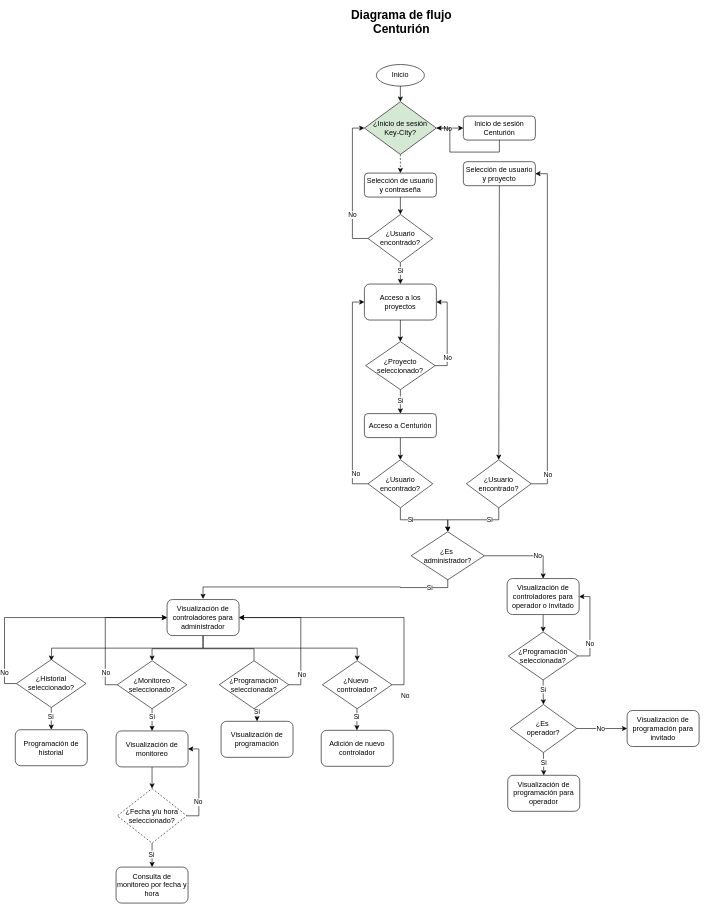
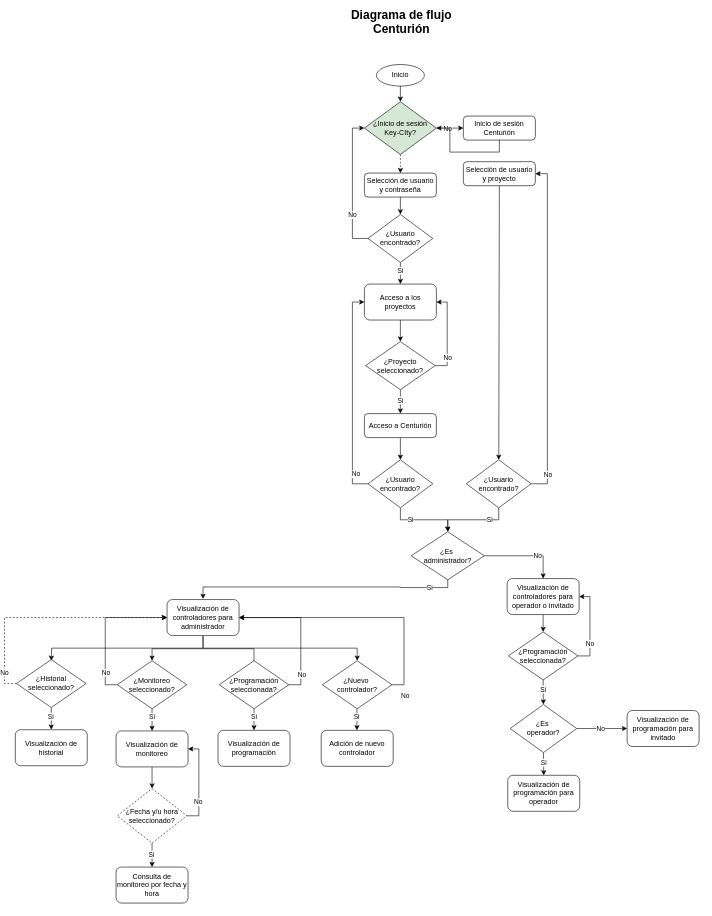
  <mxCell id="0" />
  <mxCell id="1" parent="0" />
  <mxCell id="2" value="Diagrama de flujo&lt;div style=&quot;font-size: 20px;&quot;&gt;Centurión&lt;/div&gt;" style="text;html=1;align=center;verticalAlign=middle;whiteSpace=wrap;rounded=0;fontStyle=1;fontSize=20;" vertex="1" parent="1"><mxGeometry x="564" y="20" width="200" height="30" as="geometry" /></mxCell>
  <mxCell id="3" style="edgeStyle=orthogonalEdgeStyle;rounded=0;orthogonalLoop=1;jettySize=auto;html=1;exitX=0.5;exitY=1;exitDx=0;exitDy=0;" edge="1" parent="1" source="6"><mxGeometry relative="1" as="geometry"><mxPoint x="80" y="1101" as="targetPoint" /></mxGeometry></mxCell>
  <mxCell id="4" style="edgeStyle=orthogonalEdgeStyle;rounded=0;orthogonalLoop=1;jettySize=auto;html=1;exitX=0.5;exitY=0;exitDx=0;exitDy=0;entryX=0.5;entryY=0;entryDx=0;entryDy=0;" edge="1" parent="1" source="45" target="40"><mxGeometry relative="1" as="geometry" /></mxCell>
  <mxCell id="5" style="edgeStyle=orthogonalEdgeStyle;rounded=0;orthogonalLoop=1;jettySize=auto;html=1;exitX=0.5;exitY=1;exitDx=0;exitDy=0;entryX=0.5;entryY=0;entryDx=0;entryDy=0;" edge="1" parent="1" source="6" target="50"><mxGeometry relative="1" as="geometry" /></mxCell>
  <mxCell id="6" value="Visualización de controladores para administrador" style="rounded=1;whiteSpace=wrap;html=1;" vertex="1" parent="1"><mxGeometry x="273" y="999" width="120" height="60" as="geometry" /></mxCell>
- <mxCell id="7" value="Programación de historial" style="rounded=1;whiteSpace=wrap;html=1;" vertex="1" parent="1"><mxGeometry x="20" y="1216" width="120" height="60" as="geometry" /></mxCell>
+ <mxCell id="7" value="Visualización de historial" style="rounded=1;whiteSpace=wrap;html=1;" vertex="1" parent="1"><mxGeometry x="20" y="1216" width="120" height="60" as="geometry" /></mxCell>
  <mxCell id="8" style="edgeStyle=orthogonalEdgeStyle;rounded=0;orthogonalLoop=1;jettySize=auto;html=1;exitX=0.5;exitY=1;exitDx=0;exitDy=0;entryX=0.5;entryY=0;entryDx=0;entryDy=0;" edge="1" parent="1" source="9" target="76"><mxGeometry relative="1" as="geometry" /></mxCell>
  <mxCell id="9" value="Visualización de monitoreo" style="rounded=1;whiteSpace=wrap;html=1;" vertex="1" parent="1"><mxGeometry x="188" y="1218" width="120" height="60" as="geometry" /></mxCell>
  <mxCell id="10" value="Adición de nuevo controlador" style="rounded=1;whiteSpace=wrap;html=1;" vertex="1" parent="1"><mxGeometry x="530" y="1217" width="120" height="60" as="geometry" /></mxCell>
  <mxCell id="11" value="Consulta de monitoreo por fecha y hora" style="rounded=1;whiteSpace=wrap;html=1;" vertex="1" parent="1"><mxGeometry x="188" y="1445" width="120" height="60" as="geometry" /></mxCell>
  <mxCell id="12" style="edgeStyle=orthogonalEdgeStyle;rounded=0;orthogonalLoop=1;jettySize=auto;html=1;exitX=0.5;exitY=1;exitDx=0;exitDy=0;entryX=0.5;entryY=0;entryDx=0;entryDy=0;" edge="1" parent="1" source="16" target="18"><mxGeometry relative="1" as="geometry" /></mxCell>
  <mxCell id="13" value="Si" style="edgeLabel;html=1;align=center;verticalAlign=middle;resizable=0;points=[];" vertex="1" connectable="0" parent="12"><mxGeometry x="-0.3" y="-1" relative="1" as="geometry"><mxPoint as="offset" /></mxGeometry></mxCell>
  <mxCell id="14" style="edgeStyle=orthogonalEdgeStyle;rounded=0;orthogonalLoop=1;jettySize=auto;html=1;exitX=0;exitY=0.5;exitDx=0;exitDy=0;entryX=0;entryY=0.5;entryDx=0;entryDy=0;" edge="1" parent="1" source="16" target="80"><mxGeometry relative="1" as="geometry" /></mxCell>
  <mxCell id="15" value="No" style="edgeLabel;html=1;align=center;verticalAlign=middle;resizable=0;points=[];" vertex="1" connectable="0" parent="14"><mxGeometry x="-0.422" y="1" relative="1" as="geometry"><mxPoint as="offset" /></mxGeometry></mxCell>
  <mxCell id="16" value="¿Usuario encontrado?" style="rhombus;whiteSpace=wrap;html=1;" vertex="1" parent="1"><mxGeometry x="608" y="357" width="108" height="80" as="geometry" /></mxCell>
  <mxCell id="17" style="edgeStyle=orthogonalEdgeStyle;rounded=0;orthogonalLoop=1;jettySize=auto;html=1;exitX=0.5;exitY=1;exitDx=0;exitDy=0;entryX=0.5;entryY=0;entryDx=0;entryDy=0;" edge="1" parent="1" source="18" target="23"><mxGeometry relative="1" as="geometry" /></mxCell>
  <mxCell id="18" value="Acceso a los proyectos" style="rounded=1;whiteSpace=wrap;html=1;" vertex="1" parent="1"><mxGeometry x="602" y="473" width="120" height="60" as="geometry" /></mxCell>
  <mxCell id="19" style="edgeStyle=orthogonalEdgeStyle;rounded=0;orthogonalLoop=1;jettySize=auto;html=1;exitX=1;exitY=0.5;exitDx=0;exitDy=0;entryX=1;entryY=0.5;entryDx=0;entryDy=0;" edge="1" parent="1" source="23" target="18"><mxGeometry relative="1" as="geometry" /></mxCell>
  <mxCell id="20" value="No" style="edgeLabel;html=1;align=center;verticalAlign=middle;resizable=0;points=[];" vertex="1" connectable="0" parent="19"><mxGeometry x="-0.529" relative="1" as="geometry"><mxPoint as="offset" /></mxGeometry></mxCell>
  <mxCell id="21" style="edgeStyle=orthogonalEdgeStyle;rounded=0;orthogonalLoop=1;jettySize=auto;html=1;exitX=0.5;exitY=1;exitDx=0;exitDy=0;entryX=0.5;entryY=0;entryDx=0;entryDy=0;" edge="1" parent="1" source="23" target="25"><mxGeometry relative="1" as="geometry"><mxPoint x="660" y="709" as="targetPoint" /></mxGeometry></mxCell>
  <mxCell id="22" value="Si" style="edgeLabel;html=1;align=center;verticalAlign=middle;resizable=0;points=[];" vertex="1" connectable="0" parent="21"><mxGeometry x="-0.171" y="-1" relative="1" as="geometry"><mxPoint as="offset" /></mxGeometry></mxCell>
  <mxCell id="23" value="¿Proyecto seleccionado?" style="rhombus;whiteSpace=wrap;html=1;" vertex="1" parent="1"><mxGeometry x="604" y="569" width="116" height="80" as="geometry" /></mxCell>
  <mxCell id="24" style="edgeStyle=orthogonalEdgeStyle;rounded=0;orthogonalLoop=1;jettySize=auto;html=1;exitX=0.5;exitY=1;exitDx=0;exitDy=0;entryX=0.5;entryY=0;entryDx=0;entryDy=0;" edge="1" parent="1" source="25" target="30"><mxGeometry relative="1" as="geometry" /></mxCell>
  <mxCell id="25" value="Acceso a Centurión" style="rounded=1;whiteSpace=wrap;html=1;" vertex="1" parent="1"><mxGeometry x="602" y="689" width="120" height="40" as="geometry" /></mxCell>
  <mxCell id="26" style="edgeStyle=orthogonalEdgeStyle;rounded=0;orthogonalLoop=1;jettySize=auto;html=1;exitX=0;exitY=0.5;exitDx=0;exitDy=0;entryX=0;entryY=0.5;entryDx=0;entryDy=0;" edge="1" parent="1" source="30" target="18"><mxGeometry relative="1" as="geometry" /></mxCell>
  <mxCell id="27" value="No" style="edgeLabel;html=1;align=center;verticalAlign=middle;resizable=0;points=[];" vertex="1" connectable="0" parent="26"><mxGeometry x="-0.947" y="2" relative="1" as="geometry"><mxPoint x="-12" y="-19" as="offset" /></mxGeometry></mxCell>
  <mxCell id="28" style="edgeStyle=orthogonalEdgeStyle;rounded=0;orthogonalLoop=1;jettySize=auto;html=1;exitX=0.5;exitY=1;exitDx=0;exitDy=0;entryX=0.5;entryY=0;entryDx=0;entryDy=0;" edge="1" parent="1" source="30" target="59"><mxGeometry relative="1" as="geometry" /></mxCell>
  <mxCell id="29" value="Si" style="edgeLabel;html=1;align=center;verticalAlign=middle;resizable=0;points=[];" vertex="1" connectable="0" parent="28"><mxGeometry x="-0.084" y="-3" relative="1" as="geometry"><mxPoint x="-19" y="-3" as="offset" /></mxGeometry></mxCell>
  <mxCell id="30" value="¿Usuario encontrado?" style="rhombus;whiteSpace=wrap;html=1;" vertex="1" parent="1"><mxGeometry x="608" y="766" width="108" height="80" as="geometry" /></mxCell>
  <mxCell id="31" style="edgeStyle=orthogonalEdgeStyle;rounded=0;orthogonalLoop=1;jettySize=auto;html=1;entryX=0.5;entryY=0;entryDx=0;entryDy=0;" edge="1" parent="1" source="35" target="7"><mxGeometry relative="1" as="geometry"><mxPoint x="80" y="1181" as="sourcePoint" /><mxPoint x="80" y="1211" as="targetPoint" /></mxGeometry></mxCell>
  <mxCell id="32" value="Si" style="edgeLabel;html=1;align=center;verticalAlign=middle;resizable=0;points=[];" vertex="1" connectable="0" parent="31"><mxGeometry x="-0.358" y="-2" relative="1" as="geometry"><mxPoint as="offset" /></mxGeometry></mxCell>
- <mxCell id="33" style="edgeStyle=orthogonalEdgeStyle;rounded=0;orthogonalLoop=1;jettySize=auto;html=1;exitX=0;exitY=0.5;exitDx=0;exitDy=0;entryX=0;entryY=0.5;entryDx=0;entryDy=0;" edge="1" parent="1" source="35" target="6"><mxGeometry relative="1" as="geometry"><mxPoint x="10" y="1008" as="targetPoint" /></mxGeometry></mxCell>
+ <mxCell id="33" style="edgeStyle=orthogonalEdgeStyle;rounded=0;orthogonalLoop=1;jettySize=auto;html=1;exitX=0;exitY=0.5;exitDx=0;exitDy=0;entryX=0;entryY=0.5;entryDx=0;entryDy=0;dashed=1;" edge="1" parent="1" source="35" target="6"><mxGeometry relative="1" as="geometry"><mxPoint x="10" y="1008" as="targetPoint" /></mxGeometry></mxCell>
  <mxCell id="34" value="No" style="edgeLabel;html=1;align=center;verticalAlign=middle;resizable=0;points=[];" vertex="1" connectable="0" parent="33"><mxGeometry x="-0.804" y="1" relative="1" as="geometry"><mxPoint as="offset" /></mxGeometry></mxCell>
  <mxCell id="35" value="¿Historial seleccionado?" style="rhombus;whiteSpace=wrap;html=1;" vertex="1" parent="1"><mxGeometry x="22" y="1099" width="116" height="80" as="geometry" /></mxCell>
  <mxCell id="36" style="edgeStyle=orthogonalEdgeStyle;rounded=0;orthogonalLoop=1;jettySize=auto;html=1;exitX=0.5;exitY=1;exitDx=0;exitDy=0;entryX=0.5;entryY=0;entryDx=0;entryDy=0;" edge="1" parent="1" source="40" target="9"><mxGeometry relative="1" as="geometry" /></mxCell>
  <mxCell id="37" value="Si" style="edgeLabel;html=1;align=center;verticalAlign=middle;resizable=0;points=[];" vertex="1" connectable="0" parent="36"><mxGeometry x="-0.308" relative="1" as="geometry"><mxPoint x="-1" as="offset" /></mxGeometry></mxCell>
  <mxCell id="38" style="edgeStyle=orthogonalEdgeStyle;rounded=0;orthogonalLoop=1;jettySize=auto;html=1;exitX=0;exitY=0.5;exitDx=0;exitDy=0;entryX=0;entryY=0.5;entryDx=0;entryDy=0;" edge="1" parent="1" source="40" target="6"><mxGeometry relative="1" as="geometry" /></mxCell>
  <mxCell id="39" value="No" style="edgeLabel;html=1;align=center;verticalAlign=middle;resizable=0;points=[];" vertex="1" connectable="0" parent="38"><mxGeometry x="-0.709" relative="1" as="geometry"><mxPoint y="-7" as="offset" /></mxGeometry></mxCell>
  <mxCell id="40" value="¿Monitoreo seleccionado?" style="rhombus;whiteSpace=wrap;html=1;" vertex="1" parent="1"><mxGeometry x="190" y="1101" width="116" height="80" as="geometry" /></mxCell>
  <mxCell id="41" style="edgeStyle=orthogonalEdgeStyle;rounded=0;orthogonalLoop=1;jettySize=auto;html=1;exitX=0.5;exitY=1;exitDx=0;exitDy=0;entryX=0.5;entryY=0;entryDx=0;entryDy=0;" edge="1" parent="1" source="45" target="51"><mxGeometry relative="1" as="geometry" /></mxCell>
  <mxCell id="42" value="Si" style="edgeLabel;html=1;align=center;verticalAlign=middle;resizable=0;points=[];" vertex="1" connectable="0" parent="41"><mxGeometry x="-0.289" relative="1" as="geometry"><mxPoint x="-1" as="offset" /></mxGeometry></mxCell>
  <mxCell id="43" style="edgeStyle=orthogonalEdgeStyle;rounded=0;orthogonalLoop=1;jettySize=auto;html=1;exitX=1;exitY=0.5;exitDx=0;exitDy=0;entryX=1;entryY=0.5;entryDx=0;entryDy=0;" edge="1" parent="1" source="45" target="6"><mxGeometry relative="1" as="geometry" /></mxCell>
  <mxCell id="44" value="No" style="edgeLabel;html=1;align=center;verticalAlign=middle;resizable=0;points=[];" vertex="1" connectable="0" parent="43"><mxGeometry x="-0.675" y="-1" relative="1" as="geometry"><mxPoint as="offset" /></mxGeometry></mxCell>
  <mxCell id="45" value="¿Programación seleccionada?" style="rhombus;whiteSpace=wrap;html=1;" vertex="1" parent="1"><mxGeometry x="360" y="1101" width="116" height="80" as="geometry" /></mxCell>
  <mxCell id="46" style="edgeStyle=orthogonalEdgeStyle;rounded=0;orthogonalLoop=1;jettySize=auto;html=1;exitX=0.5;exitY=1;exitDx=0;exitDy=0;entryX=0.5;entryY=0;entryDx=0;entryDy=0;" edge="1" parent="1"><mxGeometry relative="1" as="geometry"><mxPoint x="589.5" y="1181" as="sourcePoint" /><mxPoint x="589.5" y="1217" as="targetPoint" /></mxGeometry></mxCell>
  <mxCell id="47" value="Si" style="edgeLabel;html=1;align=center;verticalAlign=middle;resizable=0;points=[];" vertex="1" connectable="0" parent="46"><mxGeometry x="-0.289" y="2" relative="1" as="geometry"><mxPoint x="-3" as="offset" /></mxGeometry></mxCell>
  <mxCell id="48" style="edgeStyle=orthogonalEdgeStyle;rounded=0;orthogonalLoop=1;jettySize=auto;html=1;exitX=1;exitY=0.5;exitDx=0;exitDy=0;entryX=1;entryY=0.5;entryDx=0;entryDy=0;" edge="1" parent="1" source="50" target="6"><mxGeometry relative="1" as="geometry"><mxPoint x="590" y="1028" as="targetPoint" /></mxGeometry></mxCell>
  <mxCell id="49" value="No" style="edgeLabel;html=1;align=center;verticalAlign=middle;resizable=0;points=[];" vertex="1" connectable="0" parent="48"><mxGeometry x="-0.802" y="-1" relative="1" as="geometry"><mxPoint y="38" as="offset" /></mxGeometry></mxCell>
  <mxCell id="50" value="¿Nuevo&amp;nbsp;&lt;div&gt;controlador?&lt;/div&gt;" style="rhombus;whiteSpace=wrap;html=1;" vertex="1" parent="1"><mxGeometry x="532" y="1101" width="116" height="80" as="geometry" /></mxCell>
- <mxCell id="51" value="Visualización de programación" style="rounded=1;whiteSpace=wrap;html=1;" vertex="1" parent="1"><mxGeometry x="363" y="1202" width="120" height="60" as="geometry" /></mxCell>
+ <mxCell id="51" value="Visualización de programación" style="rounded=1;whiteSpace=wrap;html=1;" vertex="1" parent="1"><mxGeometry x="358" y="1217" width="120" height="60" as="geometry" /></mxCell>
  <mxCell id="52" style="edgeStyle=orthogonalEdgeStyle;rounded=0;orthogonalLoop=1;jettySize=auto;html=1;exitX=0.5;exitY=1;exitDx=0;exitDy=0;entryX=0.5;entryY=0;entryDx=0;entryDy=0;" edge="1" parent="1"><mxGeometry relative="1" as="geometry"><mxPoint x="900" y="1068" as="sourcePoint" /><mxPoint x="900" y="1098" as="targetPoint" /></mxGeometry></mxCell>
  <mxCell id="53" style="edgeStyle=orthogonalEdgeStyle;rounded=0;orthogonalLoop=1;jettySize=auto;html=1;exitX=0.5;exitY=1;exitDx=0;exitDy=0;entryX=0.5;entryY=0;entryDx=0;entryDy=0;" edge="1" parent="1" source="54" target="64"><mxGeometry relative="1" as="geometry" /></mxCell>
  <mxCell id="54" value="Visualización de controladores para operador o invitado" style="rounded=1;whiteSpace=wrap;html=1;" vertex="1" parent="1"><mxGeometry x="840" y="964" width="120" height="60" as="geometry" /></mxCell>
  <mxCell id="55" style="edgeStyle=orthogonalEdgeStyle;rounded=0;orthogonalLoop=1;jettySize=auto;html=1;exitX=0.5;exitY=1;exitDx=0;exitDy=0;entryX=0.5;entryY=0;entryDx=0;entryDy=0;" edge="1" parent="1"><mxGeometry relative="1" as="geometry"><mxPoint x="741" y="965" as="sourcePoint" /><mxPoint x="333" y="998" as="targetPoint" /><Array as="points"><mxPoint x="741" y="979" /><mxPoint x="662" y="979" /><mxPoint x="662" y="978" /><mxPoint x="333" y="978" /></Array></mxGeometry></mxCell>
  <mxCell id="56" value="Si" style="edgeLabel;html=1;align=center;verticalAlign=middle;resizable=0;points=[];" vertex="1" connectable="0" parent="55"><mxGeometry x="-0.778" y="-1" relative="1" as="geometry"><mxPoint x="4" y="1" as="offset" /></mxGeometry></mxCell>
  <mxCell id="57" style="edgeStyle=orthogonalEdgeStyle;rounded=0;orthogonalLoop=1;jettySize=auto;html=1;exitX=1;exitY=0.5;exitDx=0;exitDy=0;entryX=0.5;entryY=0;entryDx=0;entryDy=0;" edge="1" parent="1" source="59" target="54"><mxGeometry relative="1" as="geometry" /></mxCell>
  <mxCell id="58" value="No" style="edgeLabel;html=1;align=center;verticalAlign=middle;resizable=0;points=[];" vertex="1" connectable="0" parent="57"><mxGeometry x="0.301" y="1" relative="1" as="geometry"><mxPoint as="offset" /></mxGeometry></mxCell>
  <mxCell id="59" value="¿Es&amp;nbsp;&lt;div&gt;administrador?&lt;/div&gt;" style="rhombus;whiteSpace=wrap;html=1;" vertex="1" parent="1"><mxGeometry x="680" y="886" width="122" height="80" as="geometry" /></mxCell>
  <mxCell id="60" style="edgeStyle=orthogonalEdgeStyle;rounded=0;orthogonalLoop=1;jettySize=auto;html=1;exitX=1;exitY=0.5;exitDx=0;exitDy=0;entryX=1;entryY=0.5;entryDx=0;entryDy=0;" edge="1" parent="1" source="64" target="54"><mxGeometry relative="1" as="geometry" /></mxCell>
  <mxCell id="61" value="No" style="edgeLabel;html=1;align=center;verticalAlign=middle;resizable=0;points=[];" vertex="1" connectable="0" parent="60"><mxGeometry x="-0.403" y="1" relative="1" as="geometry"><mxPoint as="offset" /></mxGeometry></mxCell>
  <mxCell id="62" style="edgeStyle=orthogonalEdgeStyle;rounded=0;orthogonalLoop=1;jettySize=auto;html=1;exitX=0.5;exitY=1;exitDx=0;exitDy=0;entryX=0.5;entryY=0;entryDx=0;entryDy=0;" edge="1" parent="1" source="64" target="70"><mxGeometry relative="1" as="geometry" /></mxCell>
  <mxCell id="63" value="Si" style="edgeLabel;html=1;align=center;verticalAlign=middle;resizable=0;points=[];" vertex="1" connectable="0" parent="62"><mxGeometry x="-0.278" y="1" relative="1" as="geometry"><mxPoint x="-2" as="offset" /></mxGeometry></mxCell>
  <mxCell id="64" value="¿Programación seleccionada?" style="rhombus;whiteSpace=wrap;html=1;" vertex="1" parent="1"><mxGeometry x="842" y="1053" width="116" height="80" as="geometry" /></mxCell>
  <mxCell id="65" value="Visualización de programación para operador" style="rounded=1;whiteSpace=wrap;html=1;" vertex="1" parent="1"><mxGeometry x="841" y="1292" width="120" height="60" as="geometry" /></mxCell>
  <mxCell id="66" style="edgeStyle=orthogonalEdgeStyle;rounded=0;orthogonalLoop=1;jettySize=auto;html=1;exitX=0.5;exitY=1;exitDx=0;exitDy=0;entryX=0.5;entryY=0;entryDx=0;entryDy=0;" edge="1" parent="1" source="70" target="65"><mxGeometry relative="1" as="geometry" /></mxCell>
  <mxCell id="67" value="Si" style="edgeLabel;html=1;align=center;verticalAlign=middle;resizable=0;points=[];" vertex="1" connectable="0" parent="66"><mxGeometry x="-0.115" y="1" relative="1" as="geometry"><mxPoint x="-1" as="offset" /></mxGeometry></mxCell>
  <mxCell id="68" style="edgeStyle=orthogonalEdgeStyle;rounded=0;orthogonalLoop=1;jettySize=auto;html=1;exitX=1;exitY=0.5;exitDx=0;exitDy=0;entryX=0;entryY=0.5;entryDx=0;entryDy=0;" edge="1" parent="1" source="70" target="71"><mxGeometry relative="1" as="geometry" /></mxCell>
  <mxCell id="69" value="No" style="edgeLabel;html=1;align=center;verticalAlign=middle;resizable=0;points=[];" vertex="1" connectable="0" parent="68"><mxGeometry x="-0.405" relative="1" as="geometry"><mxPoint x="14" as="offset" /></mxGeometry></mxCell>
  <mxCell id="70" value="¿Es&amp;nbsp;&lt;div&gt;operador?&lt;/div&gt;" style="rhombus;whiteSpace=wrap;html=1;" vertex="1" parent="1"><mxGeometry x="845" y="1174" width="111" height="80" as="geometry" /></mxCell>
  <mxCell id="71" value="Visualización de programación para invitado" style="rounded=1;whiteSpace=wrap;html=1;" vertex="1" parent="1"><mxGeometry x="1040" y="1184" width="120" height="60" as="geometry" /></mxCell>
  <mxCell id="72" style="edgeStyle=orthogonalEdgeStyle;rounded=0;orthogonalLoop=1;jettySize=auto;html=1;exitX=0.5;exitY=1;exitDx=0;exitDy=0;entryX=0.5;entryY=0;entryDx=0;entryDy=0;" edge="1" parent="1" source="76" target="11"><mxGeometry relative="1" as="geometry" /></mxCell>
  <mxCell id="73" value="Si" style="edgeLabel;html=1;align=center;verticalAlign=middle;resizable=0;points=[];" vertex="1" connectable="0" parent="72"><mxGeometry x="-0.11" y="-2" relative="1" as="geometry"><mxPoint as="offset" /></mxGeometry></mxCell>
  <mxCell id="74" style="edgeStyle=orthogonalEdgeStyle;rounded=0;orthogonalLoop=1;jettySize=auto;html=1;exitX=1;exitY=0.5;exitDx=0;exitDy=0;entryX=1;entryY=0.5;entryDx=0;entryDy=0;" edge="1" parent="1" source="76" target="9"><mxGeometry relative="1" as="geometry" /></mxCell>
  <mxCell id="75" value="No" style="edgeLabel;html=1;align=center;verticalAlign=middle;resizable=0;points=[];" vertex="1" connectable="0" parent="74"><mxGeometry x="-0.429" y="2" relative="1" as="geometry"><mxPoint as="offset" /></mxGeometry></mxCell>
  <mxCell id="76" value="¿Fecha y/u hora seleccionado?" style="rhombus;whiteSpace=wrap;html=1;dashed=1;" vertex="1" parent="1"><mxGeometry x="190" y="1314" width="116" height="91" as="geometry" /></mxCell>
  <mxCell id="77" style="edgeStyle=orthogonalEdgeStyle;rounded=0;orthogonalLoop=1;jettySize=auto;html=1;exitX=1;exitY=0.5;exitDx=0;exitDy=0;" edge="1" parent="1" source="80"><mxGeometry relative="1" as="geometry"><mxPoint x="767" y="213" as="targetPoint" /></mxGeometry></mxCell>
  <mxCell id="78" value="No" style="edgeLabel;html=1;align=center;verticalAlign=middle;resizable=0;points=[];" vertex="1" connectable="0" parent="77"><mxGeometry x="-0.617" y="-3" relative="1" as="geometry"><mxPoint x="9" y="-3" as="offset" /></mxGeometry></mxCell>
  <mxCell id="79" style="edgeStyle=orthogonalEdgeStyle;rounded=0;orthogonalLoop=1;jettySize=auto;html=1;exitX=0.5;exitY=1;exitDx=0;exitDy=0;entryX=0.5;entryY=0;entryDx=0;entryDy=0;dashed=1;" edge="1" parent="1" source="80" target="85"><mxGeometry relative="1" as="geometry" /></mxCell>
  <mxCell id="80" value="¿Inicio de sesión Key-CIty?" style="rhombus;whiteSpace=wrap;html=1;fillColor=#d5e8d4;" vertex="1" parent="1"><mxGeometry x="602" y="169" width="120" height="88" as="geometry" /></mxCell>
  <mxCell id="81" style="edgeStyle=orthogonalEdgeStyle;rounded=0;orthogonalLoop=1;jettySize=auto;html=1;exitX=0.5;exitY=1;exitDx=0;exitDy=0;" edge="1" parent="1" source="88" target="80"><mxGeometry relative="1" as="geometry"><mxPoint x="827" y="241" as="sourcePoint" /></mxGeometry></mxCell>
  <mxCell id="82" style="edgeStyle=orthogonalEdgeStyle;rounded=0;orthogonalLoop=1;jettySize=auto;html=1;exitX=0.5;exitY=1;exitDx=0;exitDy=0;entryX=0.5;entryY=0;entryDx=0;entryDy=0;" edge="1" parent="1" source="83" target="93"><mxGeometry relative="1" as="geometry"><mxPoint x="730" y="709" as="targetPoint" /><Array as="points"><mxPoint x="827" y="766" /></Array></mxGeometry></mxCell>
  <mxCell id="83" value="Selección de usuario y proyecto" style="rounded=1;whiteSpace=wrap;html=1;" vertex="1" parent="1"><mxGeometry x="767" y="269" width="120" height="40" as="geometry" /></mxCell>
  <mxCell id="84" style="edgeStyle=orthogonalEdgeStyle;rounded=0;orthogonalLoop=1;jettySize=auto;html=1;exitX=0.5;exitY=1;exitDx=0;exitDy=0;entryX=0.5;entryY=0;entryDx=0;entryDy=0;" edge="1" parent="1" source="85" target="16"><mxGeometry relative="1" as="geometry" /></mxCell>
  <mxCell id="85" value="Selección de usuario y contraseña" style="rounded=1;whiteSpace=wrap;html=1;" vertex="1" parent="1"><mxGeometry x="602" y="288" width="120" height="40" as="geometry" /></mxCell>
  <mxCell id="86" style="edgeStyle=orthogonalEdgeStyle;rounded=0;orthogonalLoop=1;jettySize=auto;html=1;exitX=0.5;exitY=1;exitDx=0;exitDy=0;entryX=0.5;entryY=0;entryDx=0;entryDy=0;" edge="1" parent="1" source="87" target="80"><mxGeometry relative="1" as="geometry"><Array as="points"><mxPoint x="662" y="140" /><mxPoint x="662" y="140" /></Array></mxGeometry></mxCell>
  <mxCell id="87" value="Inicio" style="ellipse;whiteSpace=wrap;html=1;" vertex="1" parent="1"><mxGeometry x="622" y="107" width="80" height="36" as="geometry" /></mxCell>
  <mxCell id="88" value="Inicio de sesión&lt;div&gt;Centurión&lt;/div&gt;" style="rounded=1;whiteSpace=wrap;html=1;" vertex="1" parent="1"><mxGeometry x="767" y="193" width="120" height="40" as="geometry" /></mxCell>
  <mxCell id="89" style="edgeStyle=orthogonalEdgeStyle;rounded=0;orthogonalLoop=1;jettySize=auto;html=1;exitX=0.5;exitY=1;exitDx=0;exitDy=0;entryX=0.5;entryY=0;entryDx=0;entryDy=0;" edge="1" parent="1" source="93" target="59"><mxGeometry relative="1" as="geometry" /></mxCell>
  <mxCell id="90" value="Si" style="edgeLabel;html=1;align=center;verticalAlign=middle;resizable=0;points=[];" vertex="1" connectable="0" parent="89"><mxGeometry x="-0.273" y="-3" relative="1" as="geometry"><mxPoint x="9" y="3" as="offset" /></mxGeometry></mxCell>
  <mxCell id="91" style="edgeStyle=orthogonalEdgeStyle;rounded=0;orthogonalLoop=1;jettySize=auto;html=1;exitX=1;exitY=0.5;exitDx=0;exitDy=0;entryX=1;entryY=0.5;entryDx=0;entryDy=0;" edge="1" parent="1" source="93" target="83"><mxGeometry relative="1" as="geometry" /></mxCell>
  <mxCell id="92" value="No" style="edgeLabel;html=1;align=center;verticalAlign=middle;resizable=0;points=[];" vertex="1" connectable="0" parent="91"><mxGeometry x="-0.849" relative="1" as="geometry"><mxPoint as="offset" /></mxGeometry></mxCell>
  <mxCell id="93" value="¿Usuario encontrado?" style="rhombus;whiteSpace=wrap;html=1;" vertex="1" parent="1"><mxGeometry x="772" y="766" width="108" height="80" as="geometry" /></mxCell>
